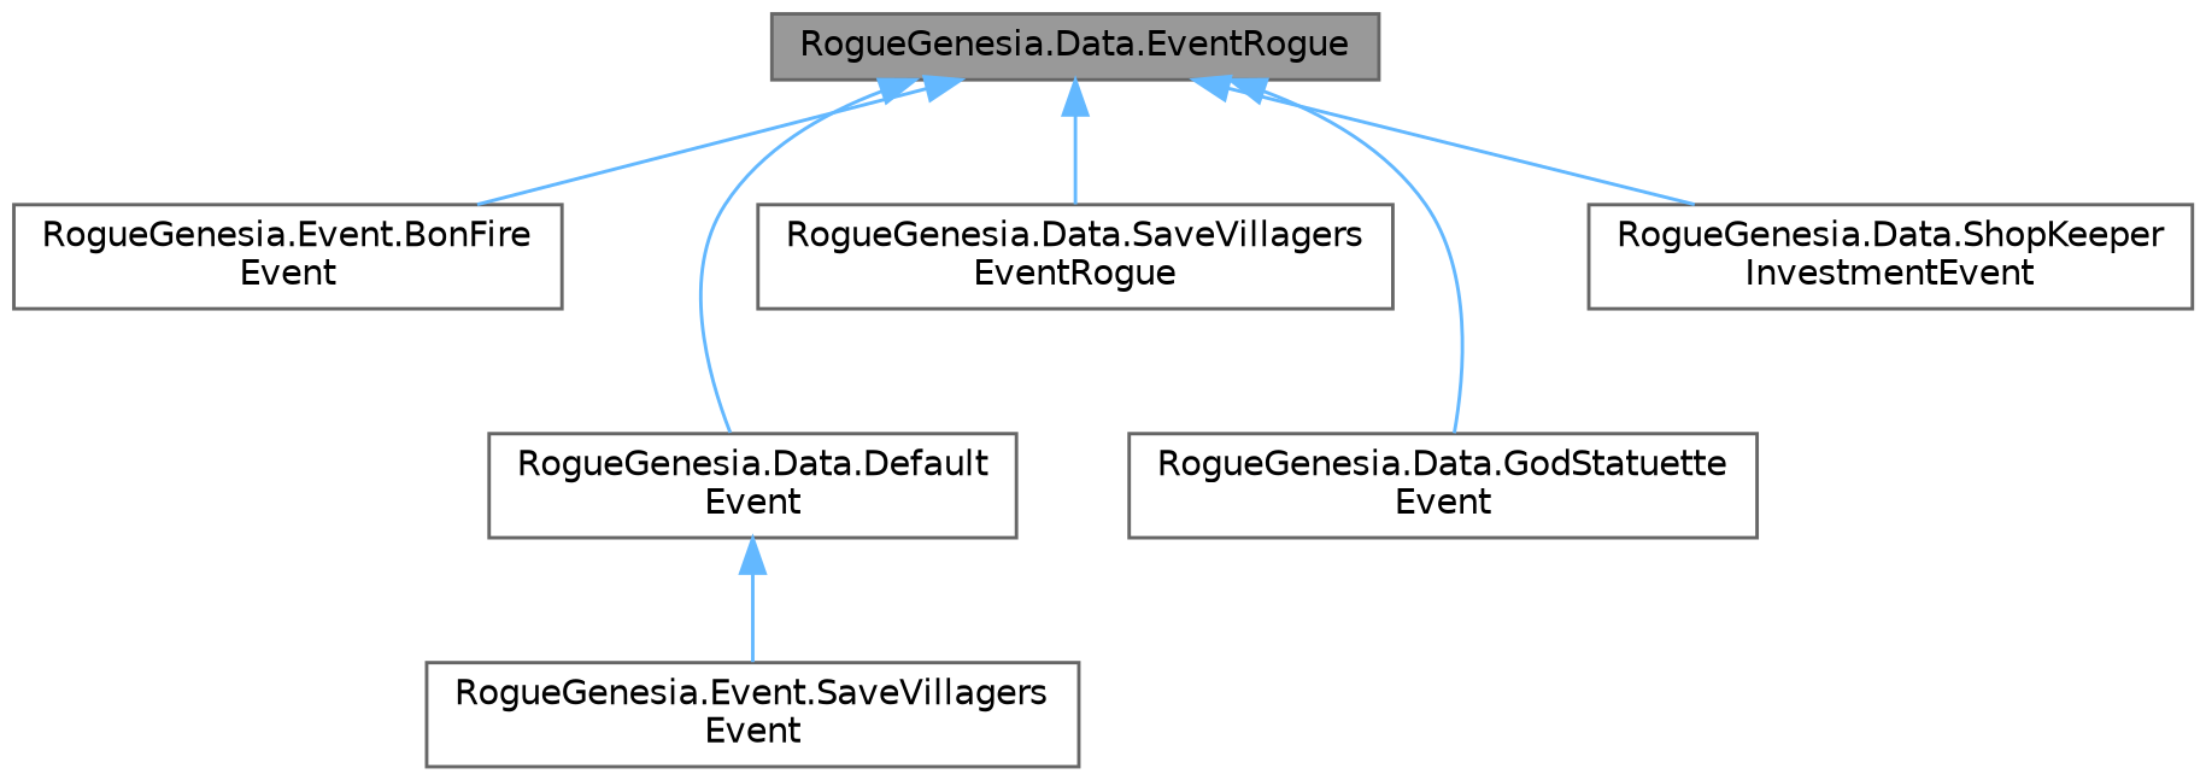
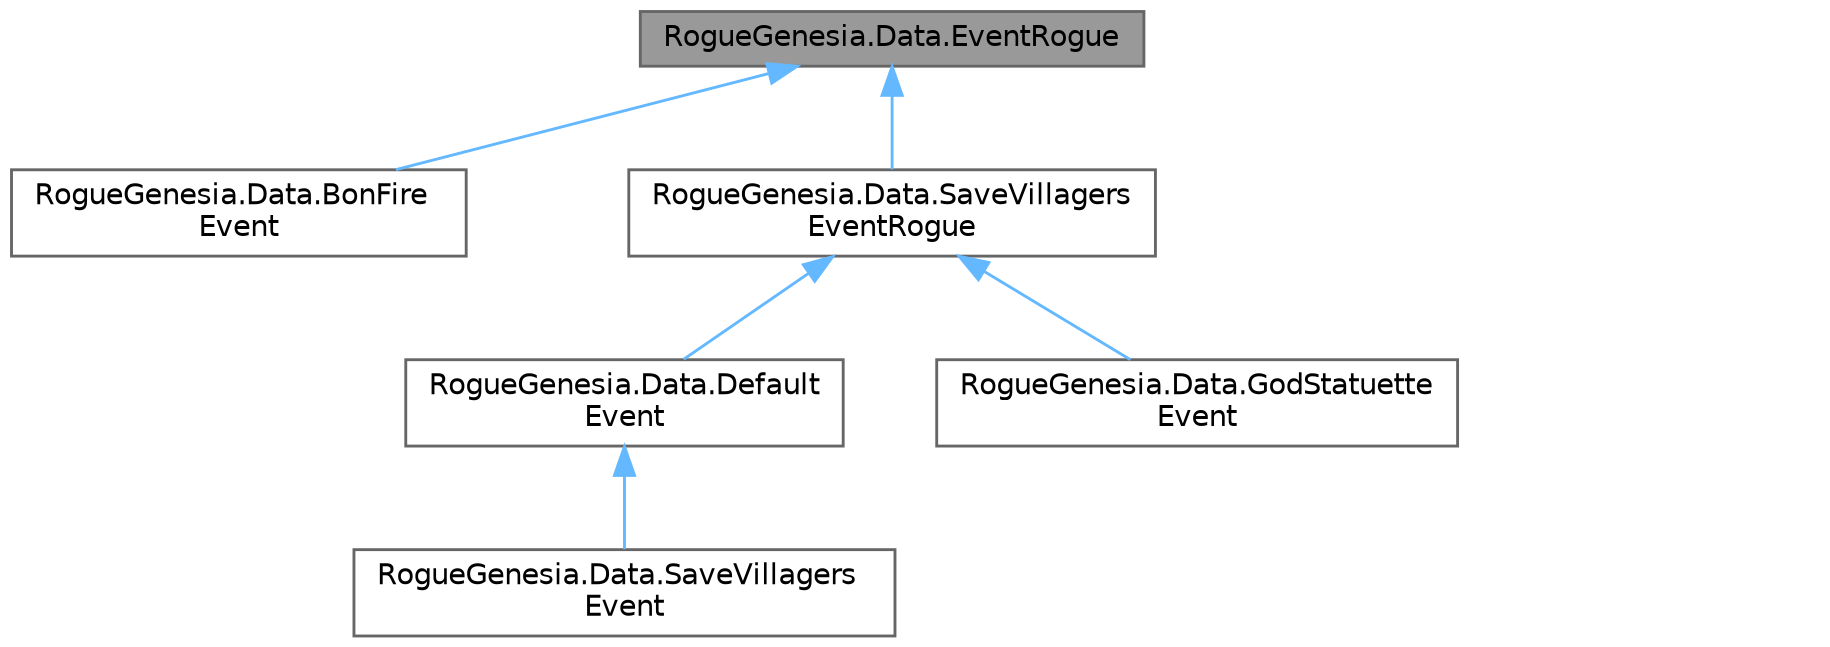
  digraph {
    rankdir=TB
    node [color=gray40 fillcolor=white fontname=Helvetica fontsize=10 shape=box style=filled]
    edge [color=steelblue1 dir=back fontname=Helvetica fontsize=10 labelfontname=Helvetica labelfontsize=10 style=solid]
    n1 [fillcolor=grey60 fontcolor=black height=0.2 label="RogueGenesia.Data.EventRogue" width=0.4]
-   n2 [height=0.2 label="RogueGenesia.Event.BonFire\lEvent" width=0.4]
+   n2 [height=0.2 label="RogueGenesia.Data.BonFire\lEvent" width=0.4]
    n3 [height=0.2 label="RogueGenesia.Data.Default\lEvent" width=0.4]
    n4 [height=0.2 label="RogueGenesia.Data.GodStatuette\lEvent" width=0.4]
    n5 [height=0.2 label="RogueGenesia.Data.SaveVillagers\lEventRogue" width=0.4]
-   n6 [height=0.2 label="RogueGenesia.Data.ShopKeeper\lInvestmentEvent" width=0.4]
-   n7 [height=0.2 label="RogueGenesia.Event.SaveVillagers\lEvent" width=0.4]
+   n7 [height=0.2 label="RogueGenesia.Data.SaveVillagers\lEvent" width=0.4]
    n1 -> n2
-   n1 -> n3
-   n1 -> n4
+   n5 -> n3
+   n5 -> n4
    n1 -> n5
-   n1 -> n6
    n3 -> n7
  }
